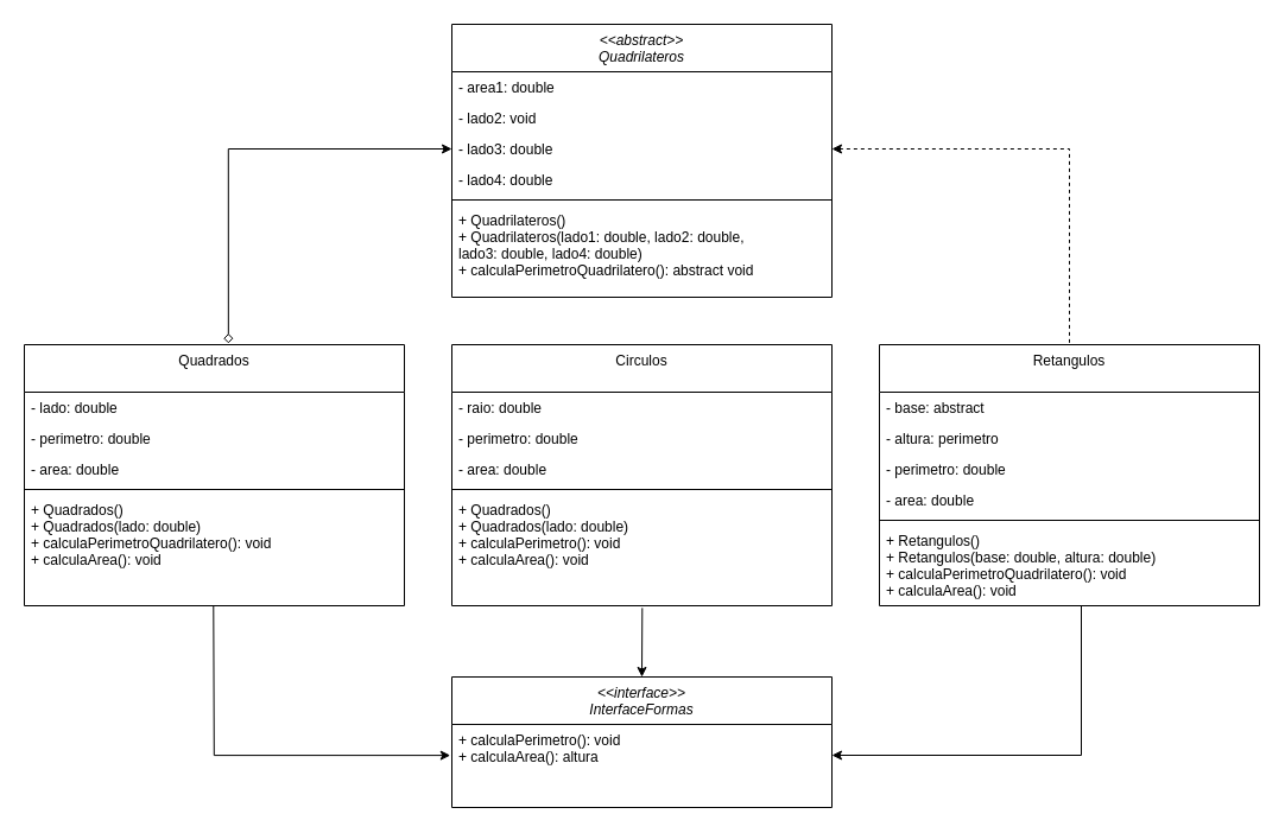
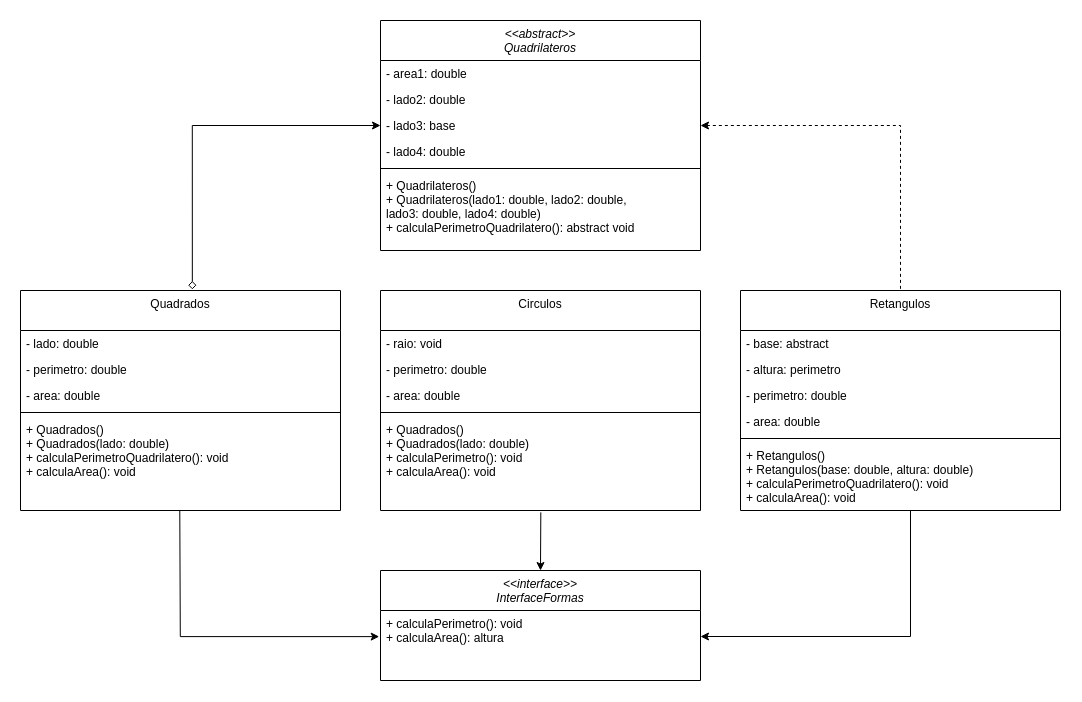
  <mxCell id="0" />
  <mxCell id="1" parent="0" />
  <mxCell id="2" value="Quadrados&#10;" style="swimlane;fontStyle=0;align=center;verticalAlign=top;childLayout=stackLayout;horizontal=1;startSize=40;horizontalStack=0;resizeParent=1;resizeLast=0;collapsible=1;marginBottom=0;rounded=0;shadow=0;strokeWidth=1;" vertex="1" parent="1"><mxGeometry x="20" y="290" width="320" height="220" as="geometry"><mxRectangle x="230" y="140" width="160" height="26" as="alternateBounds" /></mxGeometry></mxCell>
  <mxCell id="3" value="- lado: double" style="text;align=left;verticalAlign=top;spacingLeft=4;spacingRight=4;overflow=hidden;rotatable=0;points=[[0,0.5],[1,0.5]];portConstraint=eastwest;" vertex="1" parent="2"><mxGeometry y="40" width="320" height="26" as="geometry" /></mxCell>
  <mxCell id="4" value="- perimetro: double" style="text;align=left;verticalAlign=top;spacingLeft=4;spacingRight=4;overflow=hidden;rotatable=0;points=[[0,0.5],[1,0.5]];portConstraint=eastwest;rounded=0;shadow=0;html=0;" vertex="1" parent="2"><mxGeometry y="66" width="320" height="26" as="geometry" /></mxCell>
  <mxCell id="5" value="- area: double" style="text;align=left;verticalAlign=top;spacingLeft=4;spacingRight=4;overflow=hidden;rotatable=0;points=[[0,0.5],[1,0.5]];portConstraint=eastwest;rounded=0;shadow=0;html=0;" vertex="1" parent="2"><mxGeometry y="92" width="320" height="26" as="geometry" /></mxCell>
  <mxCell id="6" value="" style="line;html=1;strokeWidth=1;align=left;verticalAlign=middle;spacingTop=-1;spacingLeft=3;spacingRight=3;rotatable=0;labelPosition=right;points=[];portConstraint=eastwest;" vertex="1" parent="2"><mxGeometry y="118" width="320" height="8" as="geometry" /></mxCell>
  <mxCell id="7" value="+ Quadrados()&#10;+ Quadrados(lado: double)&#10;+ calculaPerimetroQuadrilatero(): void&#10;+ calculaArea(): void" style="text;align=left;verticalAlign=top;spacingLeft=4;spacingRight=4;overflow=hidden;rotatable=0;points=[[0,0.5],[1,0.5]];portConstraint=eastwest;" vertex="1" parent="2"><mxGeometry y="126" width="320" height="94" as="geometry" /></mxCell>
  <mxCell id="8" value="Retangulos" style="swimlane;fontStyle=0;align=center;verticalAlign=top;childLayout=stackLayout;horizontal=1;startSize=40;horizontalStack=0;resizeParent=1;resizeLast=0;collapsible=1;marginBottom=0;rounded=0;shadow=0;strokeWidth=1;" vertex="1" parent="1"><mxGeometry x="740" y="290" width="320" height="220" as="geometry"><mxRectangle x="230" y="140" width="160" height="26" as="alternateBounds" /></mxGeometry></mxCell>
  <mxCell id="9" value="- base: abstract" style="text;align=left;verticalAlign=top;spacingLeft=4;spacingRight=4;overflow=hidden;rotatable=0;points=[[0,0.5],[1,0.5]];portConstraint=eastwest;" vertex="1" parent="8"><mxGeometry y="40" width="320" height="26" as="geometry" /></mxCell>
  <mxCell id="10" value="- altura: perimetro" style="text;align=left;verticalAlign=top;spacingLeft=4;spacingRight=4;overflow=hidden;rotatable=0;points=[[0,0.5],[1,0.5]];portConstraint=eastwest;" vertex="1" parent="8"><mxGeometry y="66" width="320" height="26" as="geometry" /></mxCell>
  <mxCell id="11" value="- perimetro: double" style="text;align=left;verticalAlign=top;spacingLeft=4;spacingRight=4;overflow=hidden;rotatable=0;points=[[0,0.5],[1,0.5]];portConstraint=eastwest;rounded=0;shadow=0;html=0;" vertex="1" parent="8"><mxGeometry y="92" width="320" height="26" as="geometry" /></mxCell>
  <mxCell id="12" value="- area: double" style="text;align=left;verticalAlign=top;spacingLeft=4;spacingRight=4;overflow=hidden;rotatable=0;points=[[0,0.5],[1,0.5]];portConstraint=eastwest;rounded=0;shadow=0;html=0;" vertex="1" parent="8"><mxGeometry y="118" width="320" height="26" as="geometry" /></mxCell>
  <mxCell id="13" value="" style="line;html=1;strokeWidth=1;align=left;verticalAlign=middle;spacingTop=-1;spacingLeft=3;spacingRight=3;rotatable=0;labelPosition=right;points=[];portConstraint=eastwest;" vertex="1" parent="8"><mxGeometry y="144" width="320" height="8" as="geometry" /></mxCell>
  <mxCell id="14" value="+ Retangulos()&#10;+ Retangulos(base: double, altura: double)&#10;+ calculaPerimetroQuadrilatero(): void&#10;+ calculaArea(): void" style="text;align=left;verticalAlign=top;spacingLeft=4;spacingRight=4;overflow=hidden;rotatable=0;points=[[0,0.5],[1,0.5]];portConstraint=eastwest;" vertex="1" parent="8"><mxGeometry y="152" width="320" height="68" as="geometry" /></mxCell>
  <mxCell id="15" value="Circulos" style="swimlane;fontStyle=0;align=center;verticalAlign=top;childLayout=stackLayout;horizontal=1;startSize=40;horizontalStack=0;resizeParent=1;resizeLast=0;collapsible=1;marginBottom=0;rounded=0;shadow=0;strokeWidth=1;" vertex="1" parent="1"><mxGeometry x="380" y="290" width="320" height="220" as="geometry"><mxRectangle x="230" y="140" width="160" height="26" as="alternateBounds" /></mxGeometry></mxCell>
- <mxCell id="16" value="- raio: double" style="text;align=left;verticalAlign=top;spacingLeft=4;spacingRight=4;overflow=hidden;rotatable=0;points=[[0,0.5],[1,0.5]];portConstraint=eastwest;" vertex="1" parent="15"><mxGeometry y="40" width="320" height="26" as="geometry" /></mxCell>
+ <mxCell id="16" value="- raio: void" style="text;align=left;verticalAlign=top;spacingLeft=4;spacingRight=4;overflow=hidden;rotatable=0;points=[[0,0.5],[1,0.5]];portConstraint=eastwest;" vertex="1" parent="15"><mxGeometry y="40" width="320" height="26" as="geometry" /></mxCell>
  <mxCell id="17" value="- perimetro: double" style="text;align=left;verticalAlign=top;spacingLeft=4;spacingRight=4;overflow=hidden;rotatable=0;points=[[0,0.5],[1,0.5]];portConstraint=eastwest;rounded=0;shadow=0;html=0;" vertex="1" parent="15"><mxGeometry y="66" width="320" height="26" as="geometry" /></mxCell>
  <mxCell id="18" value="- area: double" style="text;align=left;verticalAlign=top;spacingLeft=4;spacingRight=4;overflow=hidden;rotatable=0;points=[[0,0.5],[1,0.5]];portConstraint=eastwest;rounded=0;shadow=0;html=0;" vertex="1" parent="15"><mxGeometry y="92" width="320" height="26" as="geometry" /></mxCell>
  <mxCell id="19" value="" style="line;html=1;strokeWidth=1;align=left;verticalAlign=middle;spacingTop=-1;spacingLeft=3;spacingRight=3;rotatable=0;labelPosition=right;points=[];portConstraint=eastwest;" vertex="1" parent="15"><mxGeometry y="118" width="320" height="8" as="geometry" /></mxCell>
  <mxCell id="20" value="+ Quadrados()&#10;+ Quadrados(lado: double)&#10;+ calculaPerimetro(): void&#10;+ calculaArea(): void" style="text;align=left;verticalAlign=top;spacingLeft=4;spacingRight=4;overflow=hidden;rotatable=0;points=[[0,0.5],[1,0.5]];portConstraint=eastwest;" vertex="1" parent="15"><mxGeometry y="126" width="320" height="94" as="geometry" /></mxCell>
  <mxCell id="21" value="&lt;&lt;interface&gt;&gt;&#10;InterfaceFormas" style="swimlane;fontStyle=2;align=center;verticalAlign=top;childLayout=stackLayout;horizontal=1;startSize=40;horizontalStack=0;resizeParent=1;resizeLast=0;collapsible=1;marginBottom=0;rounded=0;shadow=0;strokeWidth=1;" vertex="1" parent="1"><mxGeometry x="380" y="570" width="320" height="110" as="geometry"><mxRectangle x="230" y="140" width="160" height="26" as="alternateBounds" /></mxGeometry></mxCell>
  <mxCell id="22" value="+ calculaPerimetro(): void&#10;+ calculaArea(): altura" style="text;align=left;verticalAlign=top;spacingLeft=4;spacingRight=4;overflow=hidden;rotatable=0;points=[[0,0.5],[1,0.5]];portConstraint=eastwest;horizontal=1;" vertex="1" parent="21"><mxGeometry y="40" width="320" height="70" as="geometry" /></mxCell>
  <mxCell id="23" style="edgeStyle=orthogonalEdgeStyle;rounded=0;orthogonalLoop=1;jettySize=auto;html=1;exitX=-0.004;exitY=0.373;exitDx=0;exitDy=0;entryX=0.75;entryY=1;entryDx=0;entryDy=0;endArrow=none;endFill=0;startArrow=classic;startFill=1;exitPerimeter=0;" edge="1" parent="1" source="22"><mxGeometry relative="1" as="geometry"><mxPoint x="179.29" y="689" as="sourcePoint" /><mxPoint x="179.29" y="510" as="targetPoint" /></mxGeometry></mxCell>
  <mxCell id="24" style="edgeStyle=orthogonalEdgeStyle;rounded=0;orthogonalLoop=1;jettySize=auto;html=1;entryX=0.75;entryY=1;entryDx=0;entryDy=0;endArrow=none;endFill=0;startArrow=classic;startFill=1;" edge="1" parent="1"><mxGeometry relative="1" as="geometry"><mxPoint x="700" y="636" as="sourcePoint" /><mxPoint x="790.29" y="510" as="targetPoint" /><Array as="points"><mxPoint x="910" y="636" /><mxPoint x="910" y="510" /></Array></mxGeometry></mxCell>
  <mxCell id="25" style="edgeStyle=orthogonalEdgeStyle;rounded=0;orthogonalLoop=1;jettySize=auto;html=1;exitX=0.5;exitY=0;exitDx=0;exitDy=0;entryX=0.501;entryY=1.02;entryDx=0;entryDy=0;endArrow=none;endFill=0;startArrow=classic;startFill=1;entryPerimeter=0;" edge="1" parent="1" source="21" target="20"><mxGeometry relative="1" as="geometry"><mxPoint x="659.43" y="636.11" as="sourcePoint" /><mxPoint x="460" y="510" as="targetPoint" /><Array as="points"><mxPoint x="540" y="567" /></Array></mxGeometry></mxCell>
  <mxCell id="26" value="&lt;&lt;abstract&gt;&gt;&#10;Quadrilateros" style="swimlane;fontStyle=2;align=center;verticalAlign=top;childLayout=stackLayout;horizontal=1;startSize=40;horizontalStack=0;resizeParent=1;resizeLast=0;collapsible=1;marginBottom=0;rounded=0;shadow=0;strokeWidth=1;" vertex="1" parent="1"><mxGeometry x="380" y="20" width="320" height="230" as="geometry"><mxRectangle x="230" y="140" width="160" height="26" as="alternateBounds" /></mxGeometry></mxCell>
  <mxCell id="27" value="- area1: double" style="text;align=left;verticalAlign=top;spacingLeft=4;spacingRight=4;overflow=hidden;rotatable=0;points=[[0,0.5],[1,0.5]];portConstraint=eastwest;" vertex="1" parent="26"><mxGeometry y="40" width="320" height="26" as="geometry" /></mxCell>
- <mxCell id="28" value="- lado2: void" style="text;align=left;verticalAlign=top;spacingLeft=4;spacingRight=4;overflow=hidden;rotatable=0;points=[[0,0.5],[1,0.5]];portConstraint=eastwest;" vertex="1" parent="26"><mxGeometry y="66" width="320" height="26" as="geometry" /></mxCell>
- <mxCell id="29" value="- lado3: double" style="text;align=left;verticalAlign=top;spacingLeft=4;spacingRight=4;overflow=hidden;rotatable=0;points=[[0,0.5],[1,0.5]];portConstraint=eastwest;" vertex="1" parent="26"><mxGeometry y="92" width="320" height="26" as="geometry" /></mxCell>
+ <mxCell id="28" value="- lado2: double" style="text;align=left;verticalAlign=top;spacingLeft=4;spacingRight=4;overflow=hidden;rotatable=0;points=[[0,0.5],[1,0.5]];portConstraint=eastwest;" vertex="1" parent="26"><mxGeometry y="66" width="320" height="26" as="geometry" /></mxCell>
+ <mxCell id="29" value="- lado3: base" style="text;align=left;verticalAlign=top;spacingLeft=4;spacingRight=4;overflow=hidden;rotatable=0;points=[[0,0.5],[1,0.5]];portConstraint=eastwest;" vertex="1" parent="26"><mxGeometry y="92" width="320" height="26" as="geometry" /></mxCell>
  <mxCell id="30" value="- lado4: double" style="text;align=left;verticalAlign=top;spacingLeft=4;spacingRight=4;overflow=hidden;rotatable=0;points=[[0,0.5],[1,0.5]];portConstraint=eastwest;" vertex="1" parent="26"><mxGeometry y="118" width="320" height="26" as="geometry" /></mxCell>
  <mxCell id="31" value="" style="line;html=1;strokeWidth=1;align=left;verticalAlign=middle;spacingTop=-1;spacingLeft=3;spacingRight=3;rotatable=0;labelPosition=right;points=[];portConstraint=eastwest;" vertex="1" parent="26"><mxGeometry y="144" width="320" height="8" as="geometry" /></mxCell>
  <mxCell id="32" value="+ Quadrilateros()&#10;+ Quadrilateros(lado1: double, lado2: double, &#10;lado3: double, lado4: double)&#10;+ calculaPerimetroQuadrilatero(): abstract void" style="text;align=left;verticalAlign=top;spacingLeft=4;spacingRight=4;overflow=hidden;rotatable=0;points=[[0,0.5],[1,0.5]];portConstraint=eastwest;fontStyle=0" vertex="1" parent="26"><mxGeometry y="152" width="320" height="78" as="geometry" /></mxCell>
  <mxCell id="33" style="edgeStyle=orthogonalEdgeStyle;rounded=0;orthogonalLoop=1;jettySize=auto;html=1;exitX=0;exitY=0.5;exitDx=0;exitDy=0;entryX=0.537;entryY=-0.005;entryDx=0;entryDy=0;entryPerimeter=0;startArrow=classic;startFill=1;endArrow=diamond;endFill=0;" edge="1" parent="1" source="29" target="2"><mxGeometry relative="1" as="geometry" /></mxCell>
  <mxCell id="34" style="edgeStyle=orthogonalEdgeStyle;rounded=0;orthogonalLoop=1;jettySize=auto;html=1;exitX=1;exitY=0.5;exitDx=0;exitDy=0;entryX=0.5;entryY=0;entryDx=0;entryDy=0;startArrow=classic;startFill=1;endArrow=none;endFill=0;dashed=1;" edge="1" parent="1" source="29" target="8"><mxGeometry relative="1" as="geometry" /></mxCell>
